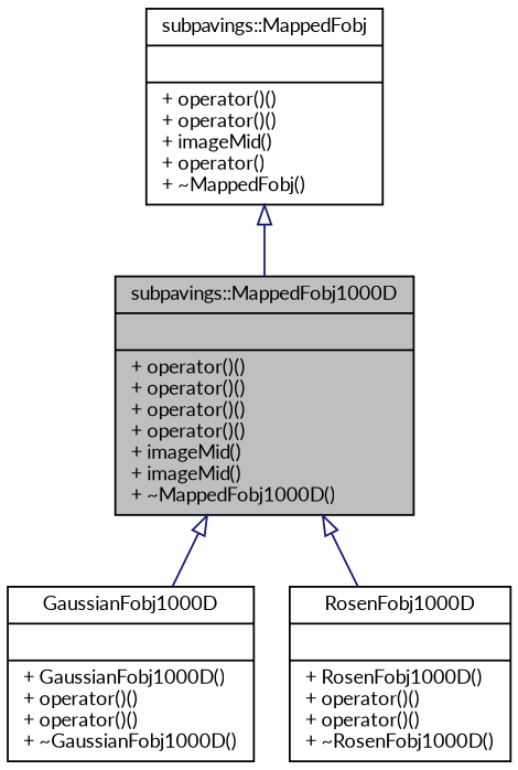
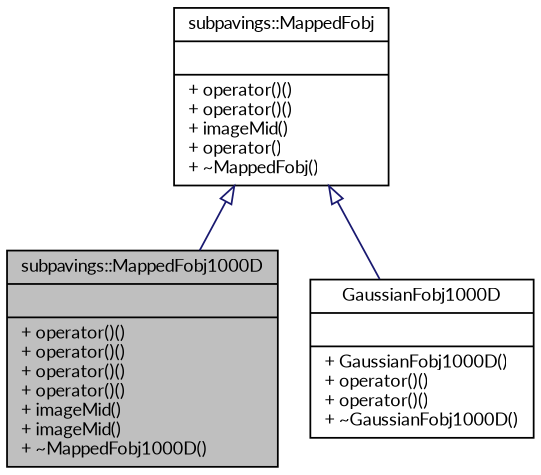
  digraph {
    fontname=Lato
    node [color=black fillcolor=white fontname=Lato fontsize=10 shape=record style=filled]
    edge [arrowtail=onormal color=midnightblue dir=back fontname=Lato fontsize=10 labelfontname=FreeSans labelfontsize=10 style=solid]
    n1 [fillcolor=grey75 fontcolor=black height=0.2 label="{subpavings::MappedFobj1000D\n||+ operator()()\l+ operator()()\l+ operator()()\l+ operator()()\l+ imageMid()\l+ imageMid()\l+ ~MappedFobj1000D()\l}" width=0.4]
    n2 [height=0.2 label="{GaussianFobj1000D\n||+ GaussianFobj1000D()\l+ operator()()\l+ operator()()\l+ ~GaussianFobj1000D()\l}" width=0.4]
-   n3 [height=0.2 label="{RosenFobj1000D\n||+ RosenFobj1000D()\l+ operator()()\l+ operator()()\l+ ~RosenFobj1000D()\l}" width=0.4]
    n4 [height=0.2 label="{subpavings::MappedFobj\n||+ operator()()\l+ operator()()\l+ imageMid()\l+ operator()\l+ ~MappedFobj()\l}" width=0.4]
-   n1 -> n2
-   n1 -> n3
+   n4 -> n2
    n4 -> n1
  }
